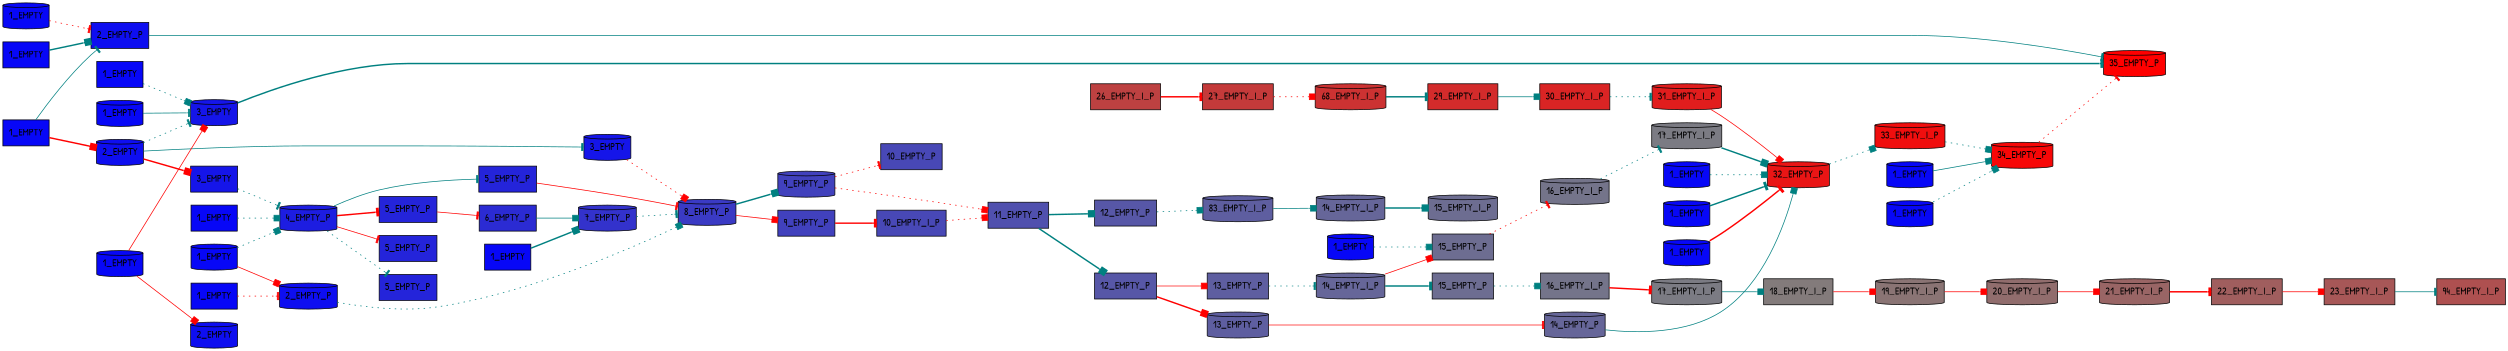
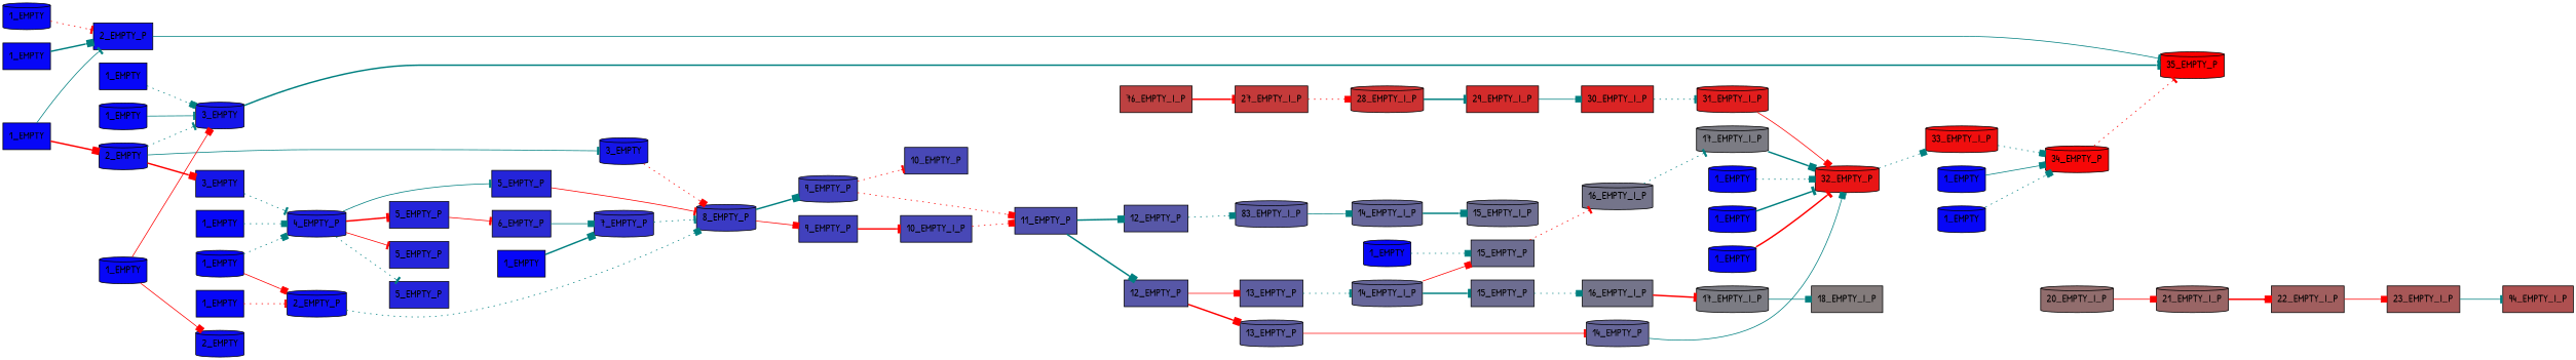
  digraph {
    fontname="Patrick Hand"
    rankdir=LR
    ranksep=0.8
    node [fillcolor="#0707f7" fontname="Patrick Hand" shape=cylinder style=filled]
    edge [arrowhead=box color=teal fontname="Patrick Hand" style=solid]
    n1 [fillcolor="#ff0000" label="35_EMPTY_P"]
    n2 [fillcolor="#0e0ef0" label="2_EMPTY_P" shape=box]
    n3 [fillcolor="#1515e9" label="3_EMPTY"]
    n4 [label="1_EMPTY" shape=box]
    n5 [fillcolor="#0e0ef0" label="2_EMPTY"]
    n6 [fillcolor="#1515e9" label="3_EMPTY" shape=box]
    n7 [fillcolor="#1515e9" label="3_EMPTY"]
    n8 [label="1_EMPTY"]
    n9 [label="1_EMPTY" shape=box]
    n10 [fillcolor="#1d1de1" label="4_EMPTY_P"]
    n11 [fillcolor="#2424da" label="5_EMPTY_P" shape=box]
    n12 [fillcolor="#2424da" label="5_EMPTY_P" shape=box]
    n13 [fillcolor="#2424da" label="5_EMPTY_P" shape=box]
    n14 [fillcolor="#2424da" label="5_EMPTY_P" shape=box]
    n15 [label="1_EMPTY"]
    n16 [fillcolor="#0e0ef0" label="2_EMPTY"]
    n17 [label="1_EMPTY" shape=box]
    n18 [label="1_EMPTY"]
    n19 [label="1_EMPTY" shape=box]
    n20 [label="1_EMPTY"]
    n21 [fillcolor="#0e0ef0" label="2_EMPTY_P"]
    n22 [fillcolor="#3a3ac4" label="8_EMPTY_P"]
    n23 [label="1_EMPTY" shape=box]
    n24 [fillcolor="#3332cc" label="7_EMPTY_P"]
    n25 [fillcolor="#a75757" label="23_EMPTY_I_P" shape=box]
    n26 [fillcolor="#ae5050" label="94_EMPTY_I_P" shape=box]
    n27 [fillcolor="#916d6d" label="20_EMPTY_I_P"]
    n28 [fillcolor="#996565" label="21_EMPTY_I_P"]
    n29 [fillcolor="#a05e5e" label="22_EMPTY_I_P" shape=box]
    n30 [fillcolor="#d32b2b" label="29_EMPTY_I_P" shape=box]
    n31 [fillcolor="#da2424" label="30_EMPTY_I_P" shape=box]
    n32 [fillcolor="#e11d1d" label="31_EMPTY_I_P"]
-   n33 [fillcolor="#bd4141" label="26_EMPTY_I_P" shape=box]
+   n33 [fillcolor="#bd4141" label="76_EMPTY_I_P" shape=box]
    n34 [fillcolor="#c43a3a" label="27_EMPTY_I_P" shape=box]
-   n35 [fillcolor="#cc3232" label="68_EMPTY_I_P"]
+   n35 [fillcolor="#cc3232" label="28_EMPTY_I_P"]
    n36 [fillcolor="#e91515" label="32_EMPTY_P"]
    n37 [fillcolor="#f00e0e" label="33_EMPTY_I_P"]
-   n38 [fillcolor="#8a7474" label="19_EMPTY_I_P"]
    n39 [fillcolor="#837b7b" label="18_EMPTY_I_P" shape=box]
    n40 [fillcolor="#74748a" label="16_EMPTY_I_P" shape=box]
    n41 [fillcolor="#7b7b83" label="17_EMPTY_I_P"]
    n42 [fillcolor="#5e5ea0" label="13_EMPTY_P" shape=box]
    n43 [fillcolor="#666699" label="14_EMPTY_I_P"]
    n44 [fillcolor="#6d6d91" label="15_EMPTY_P" shape=box]
    n45 [fillcolor="#6d6d91" label="15_EMPTY_P" shape=box]
    n46 [fillcolor="#74748a" label="16_EMPTY_I_P"]
    n47 [fillcolor="#5757a7" label="12_EMPTY_P" shape=box]
    n48 [fillcolor="#5e5ea0" label="13_EMPTY_P"]
    n49 [fillcolor="#666699" label="14_EMPTY_P"]
    n50 [label="1_EMPTY"]
    n51 [fillcolor="#4141bd" label="9_EMPTY_P"]
    n52 [fillcolor="#4141bd" label="9_EMPTY_P" shape=box]
    n53 [label="1_EMPTY" shape=box]
    n54 [fillcolor="#f70707" label="34_EMPTY_P"]
    n55 [fillcolor="#2b2bd3" label="6_EMPTY_P" shape=box]
    n56 [fillcolor="#6d6d91" label="15_EMPTY_I_P"]
    n57 [fillcolor="#666699" label="14_EMPTY_I_P"]
    n58 [fillcolor="#5757a7" label="12_EMPTY_P" shape=box]
    n59 [fillcolor="#5e5ea0" label="83_EMPTY_I_P"]
    n60 [fillcolor="#5050ae" label="11_EMPTY_P" shape=box]
    n61 [fillcolor="#4848b6" label="10_EMPTY_P" shape=box]
    n62 [fillcolor="#4848b6" label="10_EMPTY_I_P" shape=box]
    n63 [fillcolor="#7b7b83" label="17_EMPTY_I_P"]
    n64 [label="1_EMPTY"]
    n65 [label="1_EMPTY"]
    n66 [label="1_EMPTY"]
    n67 [label="1_EMPTY"]
    n68 [label="1_EMPTY"]
    n2 -> n1 [arrowhead=tee]
    n3 -> n1 [arrowhead=tee style=bold]
    n4 -> n2 [arrowhead=tee]
    n4 -> n5 [color=red style=bold]
    n5 -> n3 [arrowhead=tee style=dotted]
    n5 -> n6 [color=red style=bold]
    n5 -> n7 [arrowhead=tee]
    n6 -> n10 [arrowhead=tee style=dotted]
    n7 -> n22 [color=red style=dotted]
    n8 -> n2 [arrowhead=tee color=red style=dotted]
    n9 -> n10 [style=dotted]
    n10 -> n11 [arrowhead=tee color=red style=bold]
    n10 -> n12 [arrowhead=tee]
    n10 -> n13 [arrowhead=tee color=red]
    n10 -> n14 [arrowhead=tee style=dotted]
    n11 -> n55 [arrowhead=tee color=red]
    n12 -> n22 [arrowhead=tee color=red]
    n15 -> n3 [color=red]
    n15 -> n16 [color=red]
    n17 -> n3 [style=dotted]
    n18 -> n3 [arrowhead=tee]
    n19 -> n2 [style=bold]
    n20 -> n10 [style=dotted]
    n20 -> n21 [color=red]
    n21 -> n22 [style=dotted]
    n22 -> n51 [style=bold]
    n22 -> n52 [color=red]
    n23 -> n24 [style=bold]
    n24 -> n22 [arrowhead=tee style=dotted]
    n25 -> n26 [arrowhead=tee]
    n27 -> n28 [color=red]
-   n28 -> n29 [arrowhead=tee color=red style=bold]
+   n28 -> n29 [color=red style=bold]
    n29 -> n25 [color=red]
    n30 -> n31
    n31 -> n32 [arrowhead=tee style=dotted]
    n32 -> n36 [color=red]
    n33 -> n34 [arrowhead=tee color=red style=bold]
    n34 -> n35 [color=red style=dotted]
    n35 -> n30 [arrowhead=tee style=bold]
    n36 -> n37 [style=dotted]
    n37 -> n54 [style=dotted]
-   n38 -> n27 [color=red]
-   n39 -> n38 [color=red]
    n40 -> n41 [arrowhead=tee color=red style=bold]
    n41 -> n39
    n42 -> n43 [arrowhead=tee style=dotted]
    n43 -> n44 [arrowhead=tee style=bold]
    n43 -> n45 [color=red]
    n44 -> n40 [style=dotted]
    n45 -> n46 [arrowhead=tee color=red style=dotted]
    n46 -> n63 [arrowhead=tee style=dotted]
    n47 -> n42 [color=red]
    n47 -> n48 [color=red style=bold]
    n48 -> n49 [arrowhead=tee color=red]
    n49 -> n36
    n50 -> n36 [style=dotted]
    n51 -> n60 [color=red style=dotted]
    n51 -> n61 [arrowhead=tee color=red style=dotted]
    n52 -> n62 [arrowhead=tee color=red style=bold]
    n53 -> n21 [arrowhead=tee color=red style=dotted]
    n54 -> n1 [arrowhead=tee color=red style=dotted]
    n55 -> n24
    n57 -> n56 [style=bold]
    n58 -> n59 [style=dotted]
    n59 -> n57
    n60 -> n47 [style=bold]
    n60 -> n58 [style=bold]
    n62 -> n60 [color=red style=dotted]
    n63 -> n36 [style=bold]
    n64 -> n45 [style=dotted]
    n65 -> n36 [arrowhead=tee style=bold]
    n66 -> n36 [arrowhead=tee color=red style=bold]
    n67 -> n54
    n68 -> n54 [style=dotted]
  }
